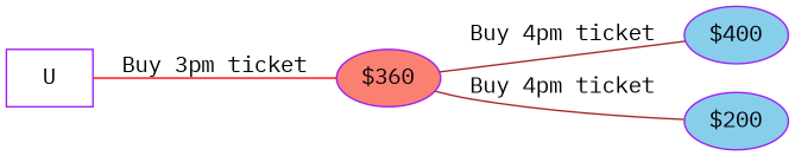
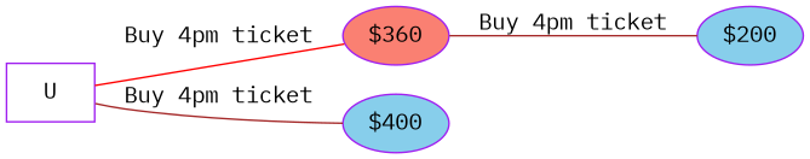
  graph {
    color=lightgrey
    fontname="IBM Plex Mono"
    rankdir=LR
    style=filled
    node [color=purple fillcolor=skyblue fontname="IBM Plex Mono" style=filled]
    edge [color=brown fontname="IBM Plex Mono"]
    U [fillcolor=white shape=box]
    "$360" [fillcolor=salmon]
    "$400"
    "$200"
-   U -- "$360" [color=red label="Buy 3pm ticket"]
-   "$360" -- "$400" [label="Buy 4pm ticket"]
+   U -- "$360" [color=red label="Buy 4pm ticket"]
+   U -- "$400" [label="Buy 4pm ticket"]
    "$360" -- "$200" [label="Buy 4pm ticket"]
  }
